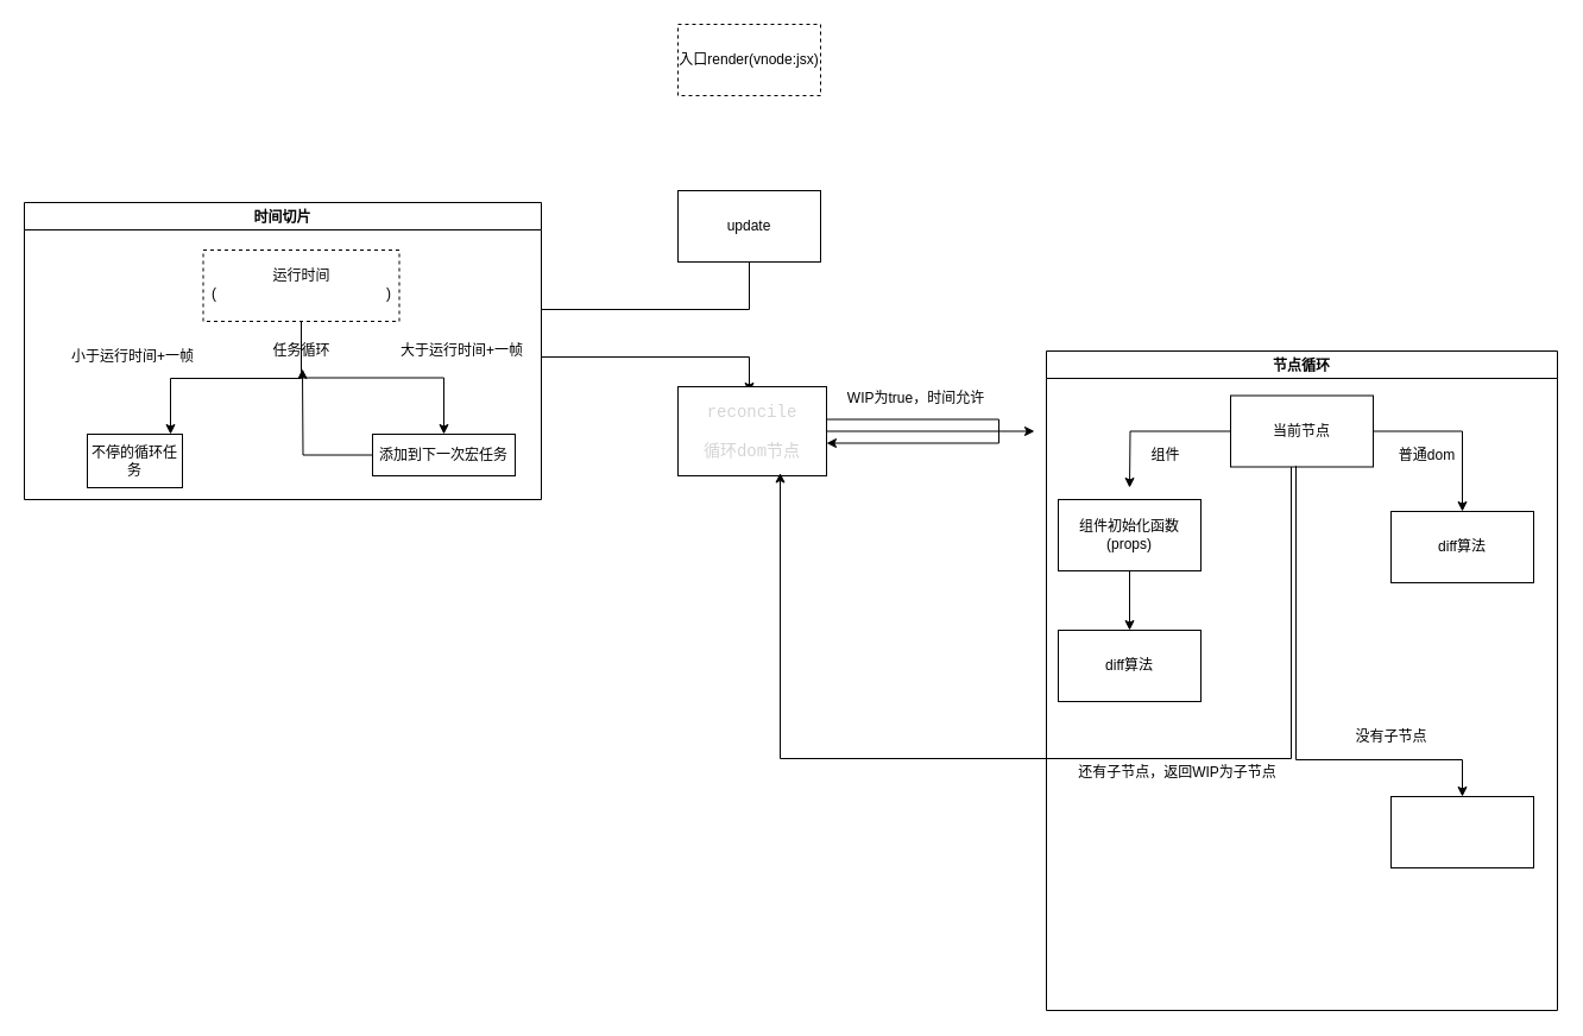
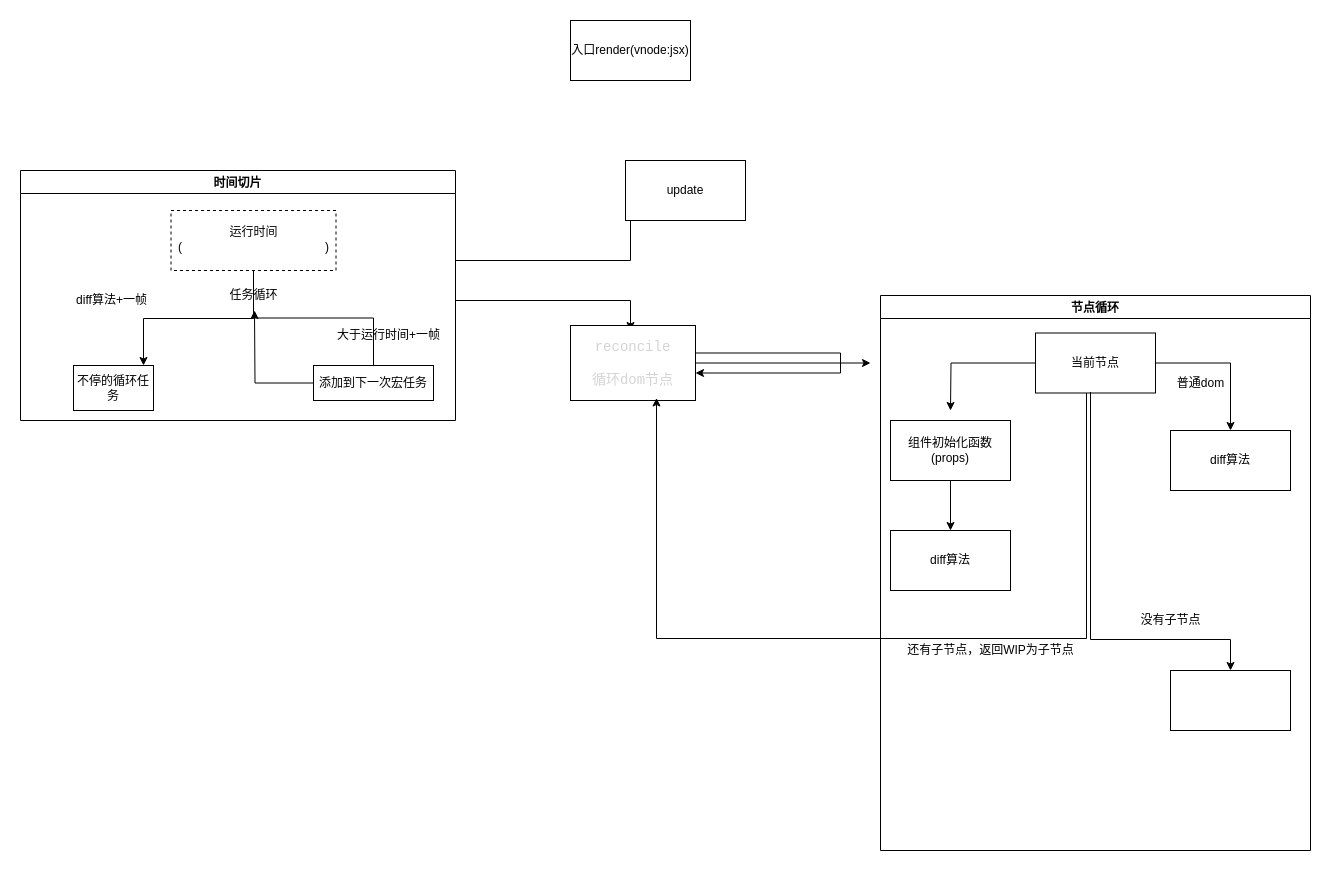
  <mxCell id="0" />
  <mxCell id="1" parent="0" />
- <mxCell id="2" value="入口render(vnode:jsx)" style="rounded=0;whiteSpace=wrap;html=1;dashed=1;" vertex="1" parent="1"><mxGeometry x="570" y="20" width="120" height="60" as="geometry" /></mxCell>
+ <mxCell id="2" value="入口render(vnode:jsx)" style="rounded=0;whiteSpace=wrap;html=1;" vertex="1" parent="1"><mxGeometry x="570" y="20" width="120" height="60" as="geometry" /></mxCell>
  <mxCell id="3" style="edgeStyle=orthogonalEdgeStyle;rounded=0;orthogonalLoop=1;jettySize=auto;html=1;" edge="1" parent="1" source="4"><mxGeometry relative="1" as="geometry"><mxPoint y="330" as="targetPoint" x="630" /><Array as="points"><mxPoint y="260" x="630" /><mxPoint x="455" y="260" /><mxPoint x="455" y="300" /><mxPoint y="300" x="630" /></Array></mxGeometry></mxCell>
- <mxCell id="4" value="update" style="whiteSpace=wrap;html=1;rounded=0;" vertex="1" parent="1"><mxGeometry x="570" y="160" width="120" height="60" as="geometry" /></mxCell>
+ <mxCell id="4" value="update" style="whiteSpace=wrap;html=1;rounded=0;" vertex="1" parent="1"><mxGeometry x="625" y="160" width="120" height="60" as="geometry" /></mxCell>
  <mxCell id="5" style="edgeStyle=orthogonalEdgeStyle;rounded=0;orthogonalLoop=1;jettySize=auto;html=1;exitX=0.5;exitY=1;exitDx=0;exitDy=0;" edge="1" parent="1"><mxGeometry relative="1" as="geometry"><mxPoint x="240" y="410" as="sourcePoint" /><mxPoint x="240" y="410" as="targetPoint" /></mxGeometry></mxCell>
  <mxCell id="6" style="edgeStyle=orthogonalEdgeStyle;rounded=0;orthogonalLoop=1;jettySize=auto;html=1;" edge="1" parent="1" source="7"><mxGeometry relative="1" as="geometry"><mxPoint x="870" y="362.5" as="targetPoint" /></mxGeometry></mxCell>
  <mxCell id="7" value="&lt;pre style=&quot;color: rgb(212 , 212 , 212) ; font-family: &amp;#34;consolas&amp;#34; , &amp;#34;courier new&amp;#34; , monospace ; font-size: 14px ; line-height: 19px&quot;&gt;reconcile&lt;/pre&gt;&lt;pre style=&quot;color: rgb(212 , 212 , 212) ; font-family: &amp;#34;consolas&amp;#34; , &amp;#34;courier new&amp;#34; , monospace ; font-size: 14px ; line-height: 19px&quot;&gt;循环dom节点&lt;/pre&gt;" style="whiteSpace=wrap;html=1;" vertex="1" parent="1"><mxGeometry x="570" y="325" width="125" height="75" as="geometry" /></mxCell>
  <mxCell id="8" style="edgeStyle=orthogonalEdgeStyle;rounded=0;orthogonalLoop=1;jettySize=auto;html=1;" edge="1" parent="1" source="7" target="7"><mxGeometry relative="1" as="geometry"><Array as="points"><mxPoint x="840" y="363" /></Array></mxGeometry></mxCell>
- <mxCell id="9" value="WIP为true，时间允许" style="text;html=1;align=center;verticalAlign=middle;resizable=0;points=[];autosize=1;strokeColor=none;" vertex="1" parent="1"><mxGeometry x="705" y="325" width="130" height="20" as="geometry" /></mxCell>
  <mxCell id="10" value="节点循环" style="swimlane;" vertex="1" parent="1"><mxGeometry x="880" y="295" width="430" height="555" as="geometry" /></mxCell>
  <mxCell id="11" style="edgeStyle=orthogonalEdgeStyle;rounded=0;orthogonalLoop=1;jettySize=auto;html=1;entryX=0.5;entryY=0;entryDx=0;entryDy=0;" edge="1" parent="10" source="12" target="17"><mxGeometry relative="1" as="geometry" /></mxCell>
  <mxCell id="12" value="组件初始化函数(props)" style="whiteSpace=wrap;html=1;" vertex="1" parent="10"><mxGeometry x="10" y="125" width="120" height="60" as="geometry" /></mxCell>
  <mxCell id="13" style="edgeStyle=orthogonalEdgeStyle;rounded=0;orthogonalLoop=1;jettySize=auto;html=1;entryX=0.5;entryY=0;entryDx=0;entryDy=0;" edge="1" parent="10" source="14" target="18"><mxGeometry relative="1" as="geometry" /></mxCell>
  <mxCell id="14" value="当前节点" style="whiteSpace=wrap;html=1;" vertex="1" parent="10"><mxGeometry x="155" y="37.5" width="120" height="60" as="geometry" /></mxCell>
- <mxCell id="15" value="组件" style="text;html=1;align=center;verticalAlign=middle;resizable=0;points=[];autosize=1;strokeColor=none;" vertex="1" parent="10"><mxGeometry x="80" y="77.5" width="40" height="20" as="geometry" /></mxCell>
  <mxCell id="16" value="普通dom" style="text;html=1;align=center;verticalAlign=middle;resizable=0;points=[];autosize=1;strokeColor=none;" vertex="1" parent="10"><mxGeometry x="290" y="77.5" width="60" height="20" as="geometry" /></mxCell>
  <mxCell id="17" value="diff算法" style="whiteSpace=wrap;html=1;" vertex="1" parent="10"><mxGeometry x="10" y="235" width="120" height="60" as="geometry" /></mxCell>
  <mxCell id="18" value="diff算法" style="whiteSpace=wrap;html=1;" vertex="1" parent="10"><mxGeometry x="290" y="135" width="120" height="60" as="geometry" /></mxCell>
  <mxCell id="19" value="还有子节点，返回WIP为子节点" style="text;html=1;align=center;verticalAlign=middle;resizable=0;points=[];autosize=1;strokeColor=none;" vertex="1" parent="10"><mxGeometry x="20" y="345" width="180" height="20" as="geometry" /></mxCell>
  <mxCell id="20" value="没有子节点" style="text;html=1;align=center;verticalAlign=middle;resizable=0;points=[];autosize=1;strokeColor=none;" vertex="1" parent="10"><mxGeometry x="250" y="315" width="80" height="20" as="geometry" /></mxCell>
  <mxCell id="21" value="" style="whiteSpace=wrap;html=1;" vertex="1" parent="10"><mxGeometry x="290" y="375" width="120" height="60" as="geometry" /></mxCell>
  <mxCell id="22" value="时间切片" style="swimlane;" vertex="1" parent="1"><mxGeometry x="20" y="170" width="435" height="250" as="geometry" /></mxCell>
  <mxCell id="23" value="运行时间(&lt;span style=&quot;font-family: &amp;#34;consolas&amp;#34; , &amp;#34;courier new&amp;#34; , monospace ; font-size: 14px&quot;&gt;&lt;font color=&quot;#ffffff&quot;&gt;performance.now()&lt;/font&gt;&lt;/span&gt;)" style="whiteSpace=wrap;html=1;dashed=1;" vertex="1" parent="22"><mxGeometry x="150.5" y="40" width="165" height="60" as="geometry" /></mxCell>
  <mxCell id="24" value="不停的循环任务" style="whiteSpace=wrap;html=1;" vertex="1" parent="22"><mxGeometry x="53" y="195" width="80" height="45" as="geometry" /></mxCell>
  <mxCell id="25" value="" style="edgeStyle=orthogonalEdgeStyle;rounded=0;orthogonalLoop=1;jettySize=auto;html=1;" edge="1" parent="22" source="23"><mxGeometry relative="1" as="geometry"><mxPoint x="123" y="195" as="targetPoint" /><Array as="points"><mxPoint x="233" y="148" /><mxPoint x="123" y="148" /></Array></mxGeometry></mxCell>
  <mxCell id="26" value="添加到下一次宏任务" style="whiteSpace=wrap;html=1;" vertex="1" parent="22"><mxGeometry x="293" y="195" width="120" height="35" as="geometry" /></mxCell>
- <mxCell id="27" value="" style="edgeStyle=orthogonalEdgeStyle;rounded=0;orthogonalLoop=1;jettySize=auto;html=1;" edge="1" parent="22" source="23" target="26"><mxGeometry relative="1" as="geometry" /></mxCell>
+ <mxCell id="27" value="" style="edgeStyle=orthogonalEdgeStyle;rounded=0;orthogonalLoop=1;jettySize=auto;html=1;endArrow=none;" edge="1" parent="22" source="23" target="26"><mxGeometry relative="1" as="geometry" /></mxCell>
  <mxCell id="28" value="任务循环" style="text;html=1;align=center;verticalAlign=middle;resizable=0;points=[];autosize=1;strokeColor=none;" vertex="1" parent="22"><mxGeometry x="203" y="115" width="60" height="20" as="geometry" /></mxCell>
  <mxCell id="29" style="edgeStyle=orthogonalEdgeStyle;rounded=0;orthogonalLoop=1;jettySize=auto;html=1;" edge="1" parent="22" source="26"><mxGeometry relative="1" as="geometry"><mxPoint x="234" y="140" as="targetPoint" /></mxGeometry></mxCell>
- <mxCell id="30" value="大于运行时间+一帧" style="text;html=1;align=center;verticalAlign=middle;resizable=0;points=[];autosize=1;strokeColor=none;" vertex="1" parent="22"><mxGeometry x="308" y="115" width="120" height="20" as="geometry" /></mxCell>
- <mxCell id="31" value="小于运行时间+一帧" style="text;html=1;align=center;verticalAlign=middle;resizable=0;points=[];autosize=1;strokeColor=none;" vertex="1" parent="22"><mxGeometry x="30.5" y="120" width="120" height="20" as="geometry" /></mxCell>
+ <mxCell id="30" value="大于运行时间+一帧" style="text;html=1;align=center;verticalAlign=middle;resizable=0;points=[];autosize=1;strokeColor=none;" vertex="1" parent="22"><mxGeometry x="308" y="155" width="120" height="20" as="geometry" /></mxCell>
+ <mxCell id="31" value="diff算法+一帧" style="text;html=1;align=center;verticalAlign=middle;resizable=0;points=[];autosize=1;strokeColor=none;" vertex="1" parent="22"><mxGeometry x="30.5" y="120" width="120" height="20" as="geometry" /></mxCell>
  <mxCell id="32" style="edgeStyle=orthogonalEdgeStyle;rounded=0;orthogonalLoop=1;jettySize=auto;html=1;exitX=0;exitY=0.5;exitDx=0;exitDy=0;" edge="1" parent="1" source="14"><mxGeometry relative="1" as="geometry"><mxPoint x="950" y="410" as="targetPoint" /></mxGeometry></mxCell>
  <mxCell id="33" style="edgeStyle=orthogonalEdgeStyle;rounded=0;orthogonalLoop=1;jettySize=auto;html=1;" edge="1" parent="1"><mxGeometry relative="1" as="geometry"><mxPoint x="656" y="397.5" as="targetPoint" /><mxPoint x="1086" y="392.5" as="sourcePoint" /><Array as="points"><mxPoint x="1086" y="638" /><mxPoint x="656" y="638" /></Array></mxGeometry></mxCell>
  <mxCell id="34" style="edgeStyle=orthogonalEdgeStyle;rounded=0;orthogonalLoop=1;jettySize=auto;html=1;" edge="1" parent="1"><mxGeometry relative="1" as="geometry"><mxPoint x="1230" y="670" as="targetPoint" /><mxPoint x="1090" y="391.5" as="sourcePoint" /><Array as="points"><mxPoint x="1090" y="639" /><mxPoint x="1230" y="640" /></Array></mxGeometry></mxCell>
